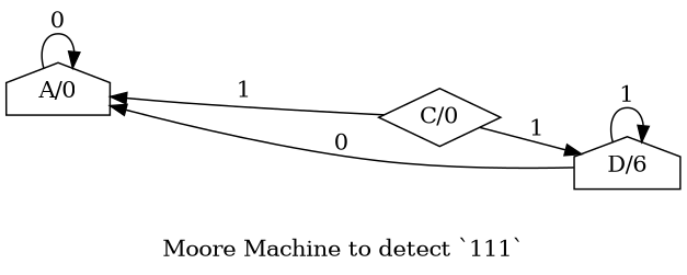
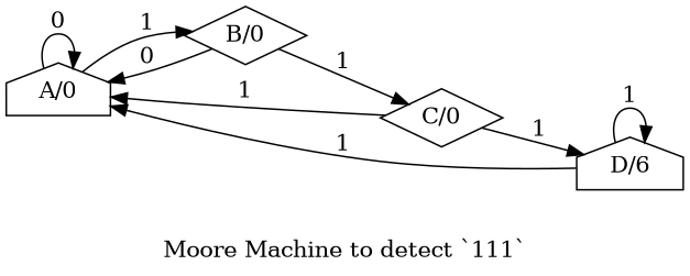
  digraph {
    label="Moore Machine to detect `111`"
    rankdir=LR
    node [shape=house]
    "A/0"
+   "B/0" [shape=diamond]
    "C/0" [shape=diamond]
    n4 [label="D/6"]
    "A/0" -> "A/0" [label=0]
+   "A/0" -> "B/0" [label=1]
+   "B/0" -> "A/0" [label=0]
+   "B/0" -> "C/0" [label=1]
    "C/0" -> "A/0" [label=1]
    "C/0" -> n4 [label=1]
-   n4 -> "A/0" [label=0]
+   n4 -> "A/0" [label=1]
    n4 -> n4 [label=1]
  }
